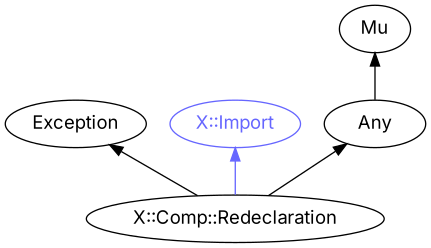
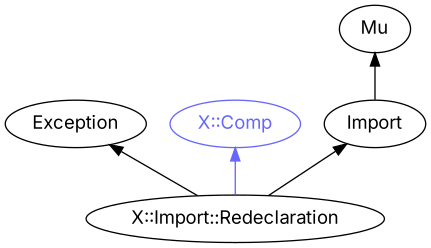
  digraph {
    fontname=Inter
    rankdir=BT
    splines=polyline
    node [color="#000000" fontcolor="#000000" fontname=Inter]
    edge [color="#000000" fontname=Inter]
-   "X::Import::Redeclaration" [label="X::Comp::Redeclaration"]
+   "X::Import::Redeclaration"
    Exception
-   "X::Comp" [color="#6666FF" fontcolor="#6666FF" label="X::Import"]
-   Any
+   "X::Comp" [color="#6666FF" fontcolor="#6666FF"]
+   Any [label=Import]
    Mu
    "X::Import::Redeclaration" -> Exception
    "X::Import::Redeclaration" -> "X::Comp" [color="#6666FF"]
    "X::Import::Redeclaration" -> Any
    Any -> Mu
  }
